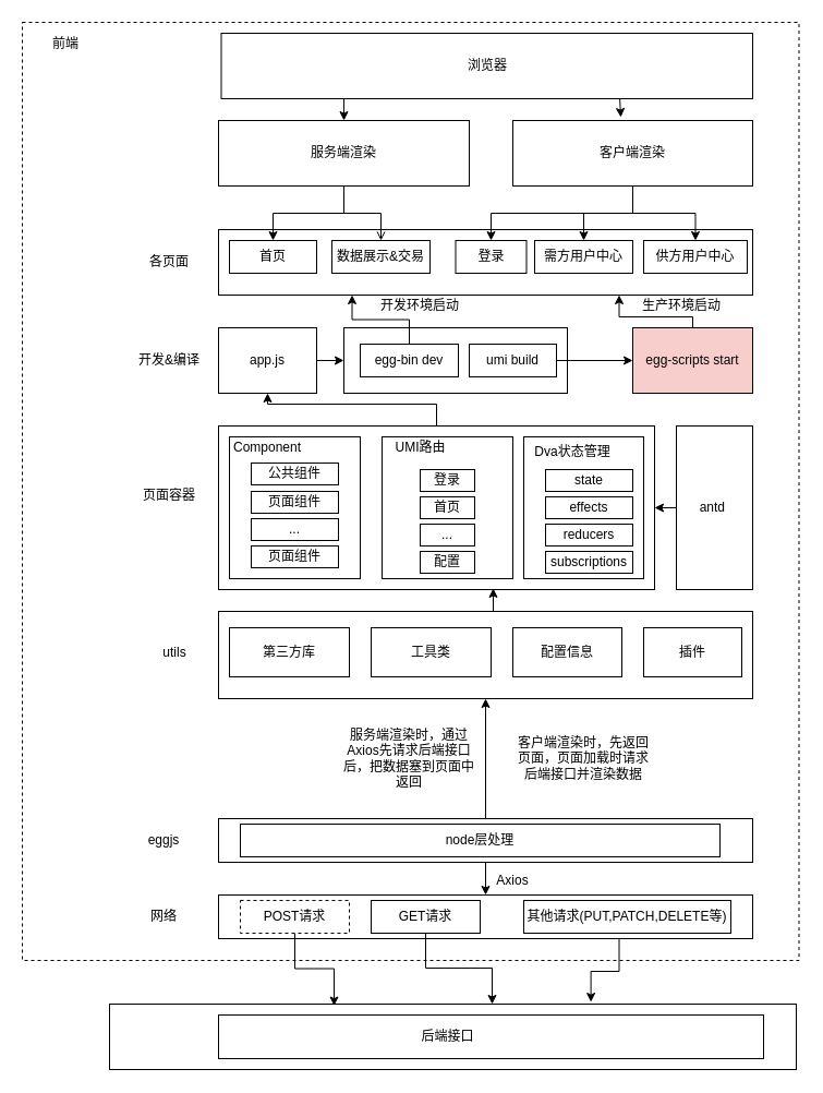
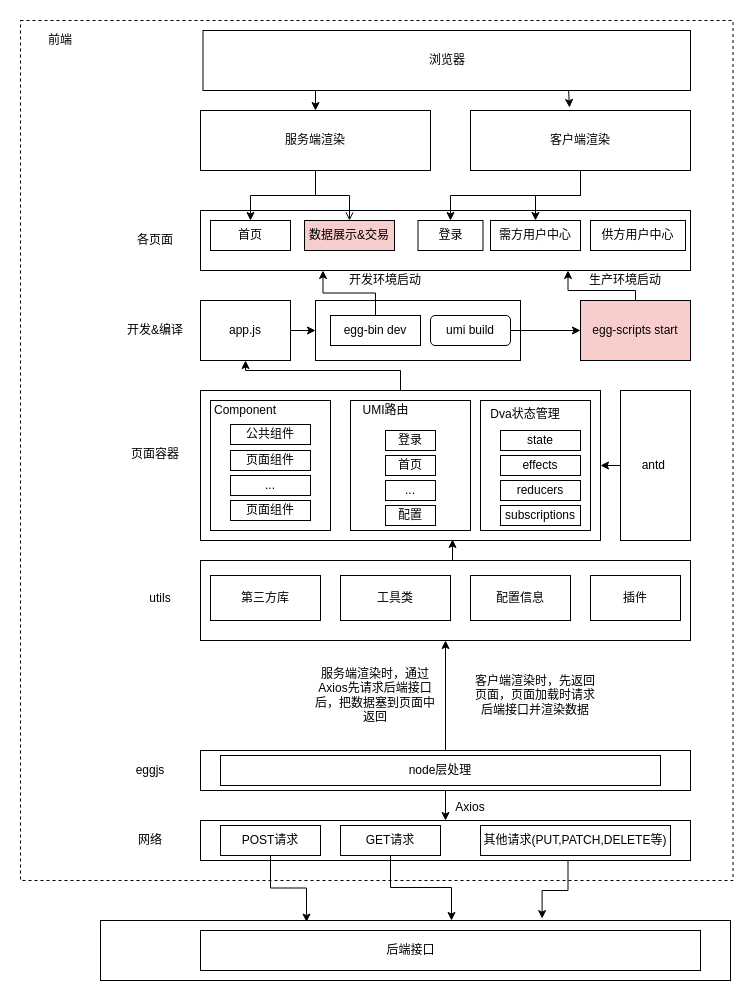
  <mxCell id="0" />
  <mxCell id="1" parent="0" />
  <mxCell id="2" value="" style="rounded=0;whiteSpace=wrap;html=1;dashed=1;" parent="1" vertex="1"><mxGeometry x="20" y="20" width="712.5" height="860" as="geometry" /></mxCell>
  <mxCell id="3" value="" style="rounded=0;whiteSpace=wrap;html=1;" parent="1" vertex="1"><mxGeometry x="100" y="920" width="630" height="60" as="geometry" /></mxCell>
  <mxCell id="4" value="" style="rounded=0;whiteSpace=wrap;html=1;" parent="1" vertex="1"><mxGeometry x="200" y="930" width="500" height="40" as="geometry" /></mxCell>
  <mxCell id="5" value="后端接口" style="text;html=1;align=center;verticalAlign=middle;resizable=0;points=[];autosize=1;strokeColor=none;" parent="1" vertex="1"><mxGeometry x="380" y="940" width="60" height="20" as="geometry" /></mxCell>
  <mxCell id="6" value="前端" style="text;html=1;strokeColor=none;fillColor=none;align=center;verticalAlign=middle;whiteSpace=wrap;rounded=0;" parent="1" vertex="1"><mxGeometry x="40" y="30" width="40" height="20" as="geometry" /></mxCell>
  <mxCell id="7" style="edgeStyle=orthogonalEdgeStyle;rounded=0;orthogonalLoop=1;jettySize=auto;html=1;exitX=0.75;exitY=1;exitDx=0;exitDy=0;entryX=0.701;entryY=-0.032;entryDx=0;entryDy=0;entryPerimeter=0;" parent="1" source="8" target="3" edge="1"><mxGeometry relative="1" as="geometry" /></mxCell>
  <mxCell id="8" value="" style="rounded=0;whiteSpace=wrap;html=1;" parent="1" vertex="1"><mxGeometry x="200" y="820" width="490" height="40" as="geometry" /></mxCell>
  <mxCell id="9" value="网络" style="text;html=1;strokeColor=none;fillColor=none;align=center;verticalAlign=middle;whiteSpace=wrap;rounded=0;" parent="1" vertex="1"><mxGeometry x="130" y="830" width="40" height="20" as="geometry" /></mxCell>
  <mxCell id="10" style="edgeStyle=orthogonalEdgeStyle;rounded=0;orthogonalLoop=1;jettySize=auto;html=1;exitX=0.5;exitY=1;exitDx=0;exitDy=0;entryX=0.327;entryY=0.026;entryDx=0;entryDy=0;entryPerimeter=0;" parent="1" source="11" target="3" edge="1"><mxGeometry relative="1" as="geometry" /></mxCell>
- <mxCell id="11" value="POST请求" style="rounded=0;whiteSpace=wrap;html=1;dashed=1;" parent="1" vertex="1"><mxGeometry x="220" y="825" width="100" height="30" as="geometry" /></mxCell>
+ <mxCell id="11" value="POST请求" style="rounded=0;whiteSpace=wrap;html=1;" parent="1" vertex="1"><mxGeometry x="220" y="825" width="100" height="30" as="geometry" /></mxCell>
  <mxCell id="12" style="edgeStyle=orthogonalEdgeStyle;rounded=0;orthogonalLoop=1;jettySize=auto;html=1;exitX=0.5;exitY=1;exitDx=0;exitDy=0;" parent="1" source="13" edge="1"><mxGeometry relative="1" as="geometry"><mxPoint x="451" y="920" as="targetPoint" /><Array as="points"><mxPoint x="390" y="887" /><mxPoint x="451" y="887" /></Array></mxGeometry></mxCell>
  <mxCell id="13" value="GET请求" style="rounded=0;whiteSpace=wrap;html=1;" parent="1" vertex="1"><mxGeometry x="340" y="825" width="100" height="30" as="geometry" /></mxCell>
  <mxCell id="14" value="其他请求(PUT,PATCH,DELETE等)" style="rounded=0;whiteSpace=wrap;html=1;" parent="1" vertex="1"><mxGeometry x="480" y="825" width="190" height="30" as="geometry" /></mxCell>
  <mxCell id="15" style="edgeStyle=orthogonalEdgeStyle;rounded=0;orthogonalLoop=1;jettySize=auto;html=1;exitX=0.5;exitY=1;exitDx=0;exitDy=0;entryX=0.5;entryY=0;entryDx=0;entryDy=0;" edge="1" parent="1" source="17" target="8"><mxGeometry relative="1" as="geometry" /></mxCell>
  <mxCell id="16" style="edgeStyle=orthogonalEdgeStyle;rounded=0;orthogonalLoop=1;jettySize=auto;html=1;exitX=0.5;exitY=0;exitDx=0;exitDy=0;entryX=0.5;entryY=1;entryDx=0;entryDy=0;" edge="1" parent="1" source="17" target="74"><mxGeometry relative="1" as="geometry" /></mxCell>
  <mxCell id="17" value="" style="rounded=0;whiteSpace=wrap;html=1;" parent="1" vertex="1"><mxGeometry x="200" y="750" width="490" height="40" as="geometry" /></mxCell>
  <mxCell id="18" value="eggjs" style="text;html=1;strokeColor=none;fillColor=none;align=center;verticalAlign=middle;whiteSpace=wrap;rounded=0;" parent="1" vertex="1"><mxGeometry x="130" y="760" width="40" height="20" as="geometry" /></mxCell>
  <mxCell id="19" value="Axios" style="text;html=1;strokeColor=none;fillColor=none;align=center;verticalAlign=middle;whiteSpace=wrap;rounded=0;" parent="1" vertex="1"><mxGeometry x="450" y="797" width="40" height="20" as="geometry" /></mxCell>
  <mxCell id="20" style="edgeStyle=orthogonalEdgeStyle;rounded=0;orthogonalLoop=1;jettySize=auto;html=1;exitX=0.5;exitY=0;exitDx=0;exitDy=0;entryX=0.5;entryY=1;entryDx=0;entryDy=0;" edge="1" parent="1" source="21" target="45"><mxGeometry relative="1" as="geometry" /></mxCell>
  <mxCell id="21" value="" style="rounded=0;whiteSpace=wrap;html=1;" vertex="1" parent="1"><mxGeometry x="200" y="390" width="400" height="150" as="geometry" /></mxCell>
  <mxCell id="22" style="edgeStyle=orthogonalEdgeStyle;rounded=0;orthogonalLoop=1;jettySize=auto;html=1;exitX=0;exitY=0.5;exitDx=0;exitDy=0;entryX=1;entryY=0.5;entryDx=0;entryDy=0;" edge="1" parent="1" source="23" target="21"><mxGeometry relative="1" as="geometry" /></mxCell>
  <mxCell id="23" value="antd&amp;nbsp;" style="rounded=0;whiteSpace=wrap;html=1;" vertex="1" parent="1"><mxGeometry x="620" y="390" width="70" height="150" as="geometry" /></mxCell>
  <mxCell id="24" value="" style="rounded=0;whiteSpace=wrap;html=1;" vertex="1" parent="1"><mxGeometry x="210" y="400" width="120" height="130" as="geometry" /></mxCell>
  <mxCell id="25" value="Component" style="text;html=1;strokeColor=none;fillColor=none;align=center;verticalAlign=middle;whiteSpace=wrap;rounded=0;" vertex="1" parent="1"><mxGeometry x="220" y="400" width="50" height="20" as="geometry" /></mxCell>
  <mxCell id="26" value="" style="rounded=0;whiteSpace=wrap;html=1;" vertex="1" parent="1"><mxGeometry x="350" y="400" width="120" height="130" as="geometry" /></mxCell>
  <mxCell id="27" value="UMI路由" style="text;html=1;align=center;verticalAlign=middle;resizable=0;points=[];autosize=1;strokeColor=none;" vertex="1" parent="1"><mxGeometry x="355" y="400" width="60" height="20" as="geometry" /></mxCell>
  <mxCell id="28" value="登录" style="rounded=0;whiteSpace=wrap;html=1;" vertex="1" parent="1"><mxGeometry x="385" y="430" width="50" height="20" as="geometry" /></mxCell>
  <mxCell id="29" value="首页" style="rounded=0;whiteSpace=wrap;html=1;" vertex="1" parent="1"><mxGeometry x="385" y="455" width="50" height="20" as="geometry" /></mxCell>
  <mxCell id="30" value="..." style="rounded=0;whiteSpace=wrap;html=1;" vertex="1" parent="1"><mxGeometry x="385" y="480" width="50" height="20" as="geometry" /></mxCell>
  <mxCell id="31" value="配置" style="rounded=0;whiteSpace=wrap;html=1;" vertex="1" parent="1"><mxGeometry x="385" y="505" width="50" height="20" as="geometry" /></mxCell>
  <mxCell id="32" value="公共组件" style="rounded=0;whiteSpace=wrap;html=1;" vertex="1" parent="1"><mxGeometry x="230" y="424" width="80" height="20" as="geometry" /></mxCell>
  <mxCell id="33" value="页面组件" style="rounded=0;whiteSpace=wrap;html=1;" vertex="1" parent="1"><mxGeometry x="230" y="450" width="80" height="20" as="geometry" /></mxCell>
  <mxCell id="34" value="页面组件" style="rounded=0;whiteSpace=wrap;html=1;" vertex="1" parent="1"><mxGeometry x="230" y="500" width="80" height="20" as="geometry" /></mxCell>
  <mxCell id="35" value="..." style="rounded=0;whiteSpace=wrap;html=1;" vertex="1" parent="1"><mxGeometry x="230" y="475" width="80" height="20" as="geometry" /></mxCell>
  <mxCell id="36" value="" style="rounded=0;whiteSpace=wrap;html=1;" vertex="1" parent="1"><mxGeometry x="480" y="400" width="110" height="130" as="geometry" /></mxCell>
  <mxCell id="37" value="Dva状态管理" style="text;html=1;strokeColor=none;fillColor=none;align=center;verticalAlign=middle;whiteSpace=wrap;rounded=0;" vertex="1" parent="1"><mxGeometry x="480" y="404" width="90" height="20" as="geometry" /></mxCell>
  <mxCell id="38" value="state" style="rounded=0;whiteSpace=wrap;html=1;" vertex="1" parent="1"><mxGeometry x="500" y="430" width="80" height="20" as="geometry" /></mxCell>
  <mxCell id="39" value="effects" style="rounded=0;whiteSpace=wrap;html=1;" vertex="1" parent="1"><mxGeometry x="500" y="455" width="80" height="20" as="geometry" /></mxCell>
  <mxCell id="40" value="reducers" style="rounded=0;whiteSpace=wrap;html=1;" vertex="1" parent="1"><mxGeometry x="500" y="480" width="80" height="20" as="geometry" /></mxCell>
  <mxCell id="41" value="subscriptions" style="rounded=0;whiteSpace=wrap;html=1;" vertex="1" parent="1"><mxGeometry x="500" y="505" width="80" height="20" as="geometry" /></mxCell>
  <mxCell id="42" value="页面容器" style="text;html=1;strokeColor=none;fillColor=none;align=center;verticalAlign=middle;whiteSpace=wrap;rounded=0;" vertex="1" parent="1"><mxGeometry x="130" y="444" width="50" height="20" as="geometry" /></mxCell>
  <mxCell id="43" value="node层处理" style="rounded=0;whiteSpace=wrap;html=1;" vertex="1" parent="1"><mxGeometry x="220" y="755" width="440" height="30" as="geometry" /></mxCell>
  <mxCell id="44" style="edgeStyle=orthogonalEdgeStyle;rounded=0;orthogonalLoop=1;jettySize=auto;html=1;exitX=1;exitY=0.5;exitDx=0;exitDy=0;entryX=0;entryY=0.5;entryDx=0;entryDy=0;" edge="1" parent="1" source="45" target="46"><mxGeometry relative="1" as="geometry" /></mxCell>
  <mxCell id="45" value="app.js" style="rounded=0;whiteSpace=wrap;html=1;" vertex="1" parent="1"><mxGeometry x="200" y="300" width="90" height="60" as="geometry" /></mxCell>
  <mxCell id="46" value="" style="rounded=0;whiteSpace=wrap;html=1;" vertex="1" parent="1"><mxGeometry x="315" y="300" width="205" height="60" as="geometry" /></mxCell>
  <mxCell id="47" style="edgeStyle=orthogonalEdgeStyle;rounded=0;orthogonalLoop=1;jettySize=auto;html=1;exitX=0.5;exitY=0;exitDx=0;exitDy=0;entryX=0.25;entryY=1;entryDx=0;entryDy=0;" edge="1" parent="1" source="48" target="53"><mxGeometry relative="1" as="geometry" /></mxCell>
  <mxCell id="48" value="egg-bin dev" style="rounded=0;whiteSpace=wrap;html=1;" vertex="1" parent="1"><mxGeometry x="330" y="315" width="90" height="30" as="geometry" /></mxCell>
  <mxCell id="49" style="edgeStyle=orthogonalEdgeStyle;rounded=0;orthogonalLoop=1;jettySize=auto;html=1;exitX=1;exitY=0.5;exitDx=0;exitDy=0;entryX=0;entryY=0.5;entryDx=0;entryDy=0;" edge="1" parent="1" source="50" target="52"><mxGeometry relative="1" as="geometry" /></mxCell>
- <mxCell id="50" value="umi build" style="rounded=0;whiteSpace=wrap;html=1;" vertex="1" parent="1"><mxGeometry x="430" y="315" width="80" height="30" as="geometry" /></mxCell>
+ <mxCell id="50" value="umi build" style="whiteSpace=wrap;html=1;rounded=1;" vertex="1" parent="1"><mxGeometry x="430" y="315" width="80" height="30" as="geometry" /></mxCell>
  <mxCell id="51" style="edgeStyle=orthogonalEdgeStyle;rounded=0;orthogonalLoop=1;jettySize=auto;html=1;exitX=0.5;exitY=0;exitDx=0;exitDy=0;entryX=0.75;entryY=1;entryDx=0;entryDy=0;" edge="1" parent="1" source="52" target="53"><mxGeometry relative="1" as="geometry"><Array as="points"><mxPoint x="635" y="290" /><mxPoint x="568" y="290" /></Array></mxGeometry></mxCell>
  <mxCell id="52" value="egg-scripts start" style="rounded=0;whiteSpace=wrap;html=1;fillColor=#f8cecc;" vertex="1" parent="1"><mxGeometry x="580" y="300" width="110" height="60" as="geometry" /></mxCell>
  <mxCell id="53" value="" style="rounded=0;whiteSpace=wrap;html=1;" vertex="1" parent="1"><mxGeometry x="200" y="210" width="490" height="60" as="geometry" /></mxCell>
  <mxCell id="54" value="开发&amp;amp;编译" style="text;html=1;strokeColor=none;fillColor=none;align=center;verticalAlign=middle;whiteSpace=wrap;rounded=0;" vertex="1" parent="1"><mxGeometry x="120" y="320" width="70" height="20" as="geometry" /></mxCell>
  <mxCell id="55" value="各页面" style="text;html=1;strokeColor=none;fillColor=none;align=center;verticalAlign=middle;whiteSpace=wrap;rounded=0;" vertex="1" parent="1"><mxGeometry x="120" y="230" width="70" height="20" as="geometry" /></mxCell>
  <mxCell id="56" style="edgeStyle=orthogonalEdgeStyle;rounded=0;orthogonalLoop=1;jettySize=auto;html=1;exitX=0.5;exitY=1;exitDx=0;exitDy=0;entryX=0.5;entryY=0;entryDx=0;entryDy=0;" edge="1" parent="1" source="58" target="66"><mxGeometry relative="1" as="geometry" /></mxCell>
  <mxCell id="57" style="edgeStyle=orthogonalEdgeStyle;rounded=0;orthogonalLoop=1;jettySize=auto;html=1;exitX=0.5;exitY=1;exitDx=0;exitDy=0;endArrow=open;" edge="1" parent="1" source="58" target="70"><mxGeometry relative="1" as="geometry" /></mxCell>
  <mxCell id="58" value="服务端渲染" style="rounded=0;whiteSpace=wrap;html=1;" vertex="1" parent="1"><mxGeometry x="200" y="110" width="230" height="60" as="geometry" /></mxCell>
  <mxCell id="59" style="edgeStyle=orthogonalEdgeStyle;rounded=0;orthogonalLoop=1;jettySize=auto;html=1;exitX=0.5;exitY=1;exitDx=0;exitDy=0;" edge="1" parent="1" source="62" target="67"><mxGeometry relative="1" as="geometry" /></mxCell>
  <mxCell id="60" style="edgeStyle=orthogonalEdgeStyle;rounded=0;orthogonalLoop=1;jettySize=auto;html=1;exitX=0.5;exitY=1;exitDx=0;exitDy=0;" edge="1" parent="1" source="62" target="69"><mxGeometry relative="1" as="geometry" /></mxCell>
- <mxCell id="61" style="edgeStyle=orthogonalEdgeStyle;rounded=0;orthogonalLoop=1;jettySize=auto;html=1;exitX=0.5;exitY=1;exitDx=0;exitDy=0;entryX=0.5;entryY=0;entryDx=0;entryDy=0;" edge="1" parent="1" source="62" target="68"><mxGeometry relative="1" as="geometry" /></mxCell>
  <mxCell id="62" value="客户端渲染" style="rounded=0;whiteSpace=wrap;html=1;" vertex="1" parent="1"><mxGeometry x="470" y="110" width="220" height="60" as="geometry" /></mxCell>
  <mxCell id="63" style="edgeStyle=orthogonalEdgeStyle;rounded=0;orthogonalLoop=1;jettySize=auto;html=1;exitX=0.25;exitY=1;exitDx=0;exitDy=0;entryX=0.5;entryY=0;entryDx=0;entryDy=0;" edge="1" parent="1" source="65" target="58"><mxGeometry relative="1" as="geometry" /></mxCell>
  <mxCell id="64" style="edgeStyle=orthogonalEdgeStyle;rounded=0;orthogonalLoop=1;jettySize=auto;html=1;exitX=0.75;exitY=1;exitDx=0;exitDy=0;entryX=0.45;entryY=-0.05;entryDx=0;entryDy=0;entryPerimeter=0;" edge="1" parent="1" source="65" target="62"><mxGeometry relative="1" as="geometry" /></mxCell>
  <mxCell id="65" value="浏览器" style="rounded=0;whiteSpace=wrap;html=1;" vertex="1" parent="1"><mxGeometry x="202.5" y="30" width="487.5" height="60" as="geometry" /></mxCell>
  <mxCell id="66" value="首页" style="rounded=0;whiteSpace=wrap;html=1;" vertex="1" parent="1"><mxGeometry x="210" y="220" width="80" height="30" as="geometry" /></mxCell>
  <mxCell id="67" value="登录" style="rounded=0;whiteSpace=wrap;html=1;sketch=0;" vertex="1" parent="1"><mxGeometry x="417.5" y="220" width="65" height="30" as="geometry" /></mxCell>
  <mxCell id="68" value="供方用户中心" style="rounded=0;whiteSpace=wrap;html=1;" vertex="1" parent="1"><mxGeometry x="590" y="220" width="95" height="30" as="geometry" /></mxCell>
  <mxCell id="69" value="需方用户中心" style="rounded=0;whiteSpace=wrap;html=1;" vertex="1" parent="1"><mxGeometry x="490" y="220" width="90" height="30" as="geometry" /></mxCell>
- <mxCell id="70" value="数据展示&amp;amp;交易" style="rounded=0;whiteSpace=wrap;html=1;" vertex="1" parent="1"><mxGeometry x="304" y="220" width="90" height="30" as="geometry" /></mxCell>
+ <mxCell id="70" value="数据展示&amp;amp;交易" style="rounded=0;whiteSpace=wrap;html=1;fillColor=#f8cecc;" vertex="1" parent="1"><mxGeometry x="304" y="220" width="90" height="30" as="geometry" /></mxCell>
  <mxCell id="71" value="开发环境启动" style="text;html=1;strokeColor=none;fillColor=none;align=center;verticalAlign=middle;whiteSpace=wrap;rounded=0;" vertex="1" parent="1"><mxGeometry x="340" y="270" width="90" height="20" as="geometry" /></mxCell>
  <mxCell id="72" value="生产环境启动" style="text;html=1;strokeColor=none;fillColor=none;align=center;verticalAlign=middle;whiteSpace=wrap;rounded=0;" vertex="1" parent="1"><mxGeometry x="580" y="270" width="90" height="20" as="geometry" /></mxCell>
  <mxCell id="73" style="edgeStyle=orthogonalEdgeStyle;rounded=0;orthogonalLoop=1;jettySize=auto;html=1;exitX=0.5;exitY=0;exitDx=0;exitDy=0;entryX=0.63;entryY=0.993;entryDx=0;entryDy=0;entryPerimeter=0;" edge="1" parent="1" source="74" target="21"><mxGeometry relative="1" as="geometry" /></mxCell>
  <mxCell id="74" value="" style="rounded=0;whiteSpace=wrap;html=1;" vertex="1" parent="1"><mxGeometry x="200" y="560" width="490" height="80" as="geometry" /></mxCell>
  <mxCell id="75" value="第三方库" style="rounded=0;whiteSpace=wrap;html=1;" vertex="1" parent="1"><mxGeometry x="210" y="575" width="110" height="45" as="geometry" /></mxCell>
  <mxCell id="76" value="工具类" style="rounded=0;whiteSpace=wrap;html=1;" vertex="1" parent="1"><mxGeometry x="340" y="575" width="110" height="45" as="geometry" /></mxCell>
  <mxCell id="77" value="配置信息" style="rounded=0;whiteSpace=wrap;html=1;" vertex="1" parent="1"><mxGeometry x="470" y="575" width="100" height="45" as="geometry" /></mxCell>
  <mxCell id="78" value="插件" style="rounded=0;whiteSpace=wrap;html=1;" vertex="1" parent="1"><mxGeometry x="590" y="575" width="90" height="45" as="geometry" /></mxCell>
  <mxCell id="79" value="utils" style="text;html=1;strokeColor=none;fillColor=none;align=center;verticalAlign=middle;whiteSpace=wrap;rounded=0;" vertex="1" parent="1"><mxGeometry x="140" y="587.5" width="40" height="20" as="geometry" /></mxCell>
  <mxCell id="80" value="服务端渲染时，通过Axios先请求后端接口后，把数据塞到页面中返回" style="text;html=1;strokeColor=none;fillColor=none;align=center;verticalAlign=middle;whiteSpace=wrap;rounded=0;" vertex="1" parent="1"><mxGeometry x="310" y="670" width="130" height="50" as="geometry" /></mxCell>
  <mxCell id="81" value="客户端渲染时，先返回页面，页面加载时请求后端接口并渲染数据" style="text;html=1;strokeColor=none;fillColor=none;align=center;verticalAlign=middle;whiteSpace=wrap;rounded=0;" vertex="1" parent="1"><mxGeometry x="470" y="670" width="130" height="50" as="geometry" /></mxCell>
